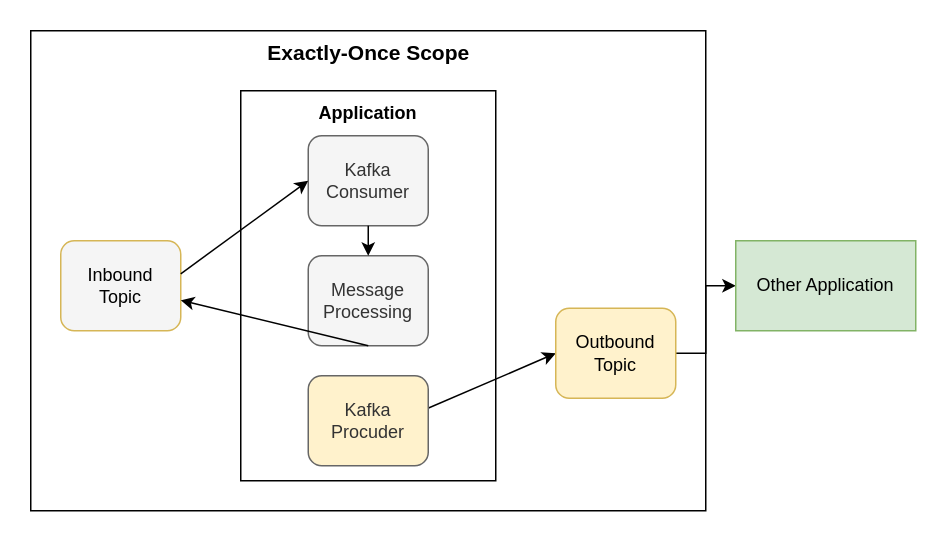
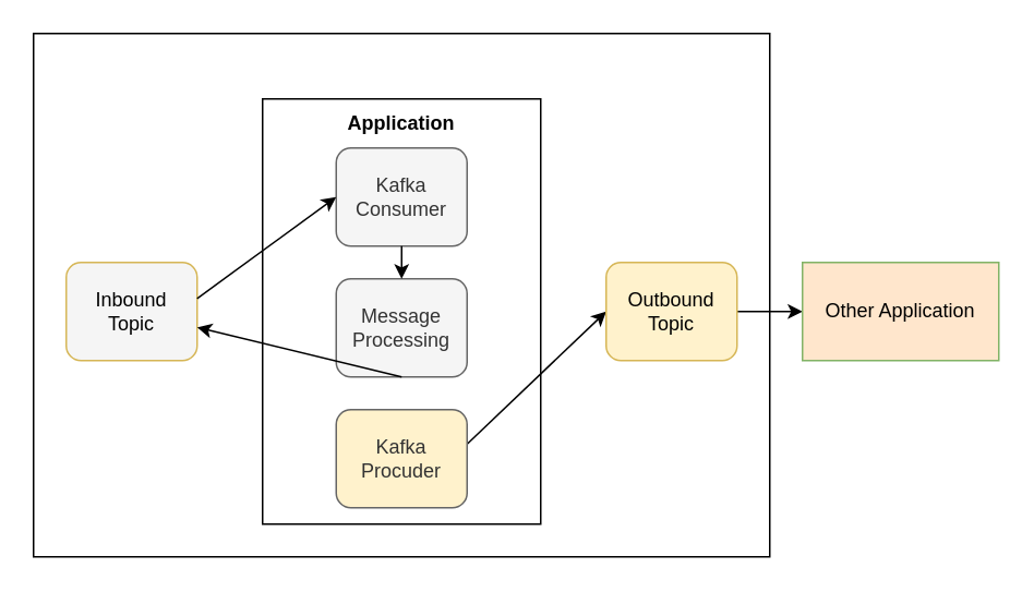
  <mxCell id="0" />
  <mxCell id="1" parent="0" />
  <mxCell id="2" value="" style="rounded=0;whiteSpace=wrap;html=1;fillColor=none;" parent="1" vertex="1"><mxGeometry x="20" y="20" width="450" height="320" as="geometry" /></mxCell>
  <mxCell id="3" value="Inbound &lt;br&gt;Topic" style="rounded=1;whiteSpace=wrap;html=1;fillColor=#f5f5f5;strokeColor=#d6b656;" parent="1" vertex="1"><mxGeometry x="40" y="160" width="80" height="60" as="geometry" /></mxCell>
  <mxCell id="4" value="" style="rounded=0;whiteSpace=wrap;html=1;" parent="1" vertex="1"><mxGeometry x="160" y="60" width="170" height="260" as="geometry" /></mxCell>
  <mxCell id="5" value="Kafka Consumer" style="rounded=1;whiteSpace=wrap;html=1;fillColor=#f5f5f5;fontColor=#333333;strokeColor=#666666;" parent="1" vertex="1"><mxGeometry x="205" y="90" width="80" height="60" as="geometry" /></mxCell>
  <mxCell id="6" value="Message Processing" style="rounded=1;whiteSpace=wrap;html=1;fillColor=#f5f5f5;fontColor=#333333;strokeColor=#666666;" parent="1" vertex="1"><mxGeometry x="205" y="170" width="80" height="60" as="geometry" /></mxCell>
  <mxCell id="7" style="rounded=0;orthogonalLoop=1;jettySize=auto;html=1;entryX=0;entryY=0.5;entryDx=0;entryDy=0;exitX=0.988;exitY=0.367;exitDx=0;exitDy=0;exitPerimeter=0;" parent="1" source="8" target="13" edge="1"><mxGeometry relative="1" as="geometry" /></mxCell>
  <mxCell id="8" value="Kafka Procuder" style="rounded=1;whiteSpace=wrap;html=1;fillColor=#fff2cc;fontColor=#333333;strokeColor=#666666;" parent="1" vertex="1"><mxGeometry x="205" y="250" width="80" height="60" as="geometry" /></mxCell>
  <mxCell id="9" value="&lt;b&gt;Application&lt;/b&gt;" style="text;html=1;align=center;verticalAlign=middle;whiteSpace=wrap;rounded=0;" parent="1" vertex="1"><mxGeometry x="215" y="60" width="60" height="30" as="geometry" /></mxCell>
  <mxCell id="10" value="" style="endArrow=classic;html=1;rounded=0;exitX=0.5;exitY=1;exitDx=0;exitDy=0;entryX=0.5;entryY=0;entryDx=0;entryDy=0;" parent="1" source="5" target="6" edge="1"><mxGeometry width="50" height="50" relative="1" as="geometry"><mxPoint x="150" y="360" as="sourcePoint" /><mxPoint x="200" y="310" as="targetPoint" /></mxGeometry></mxCell>
  <mxCell id="11" value="" style="endArrow=classic;html=1;rounded=0;exitX=0.5;exitY=1;exitDx=0;exitDy=0;" parent="1" source="6" target="3" edge="1"><mxGeometry width="50" height="50" relative="1" as="geometry"><mxPoint x="150" y="360" as="sourcePoint" /><mxPoint x="200" y="310" as="targetPoint" /></mxGeometry></mxCell>
  <mxCell id="12" style="edgeStyle=orthogonalEdgeStyle;rounded=0;orthogonalLoop=1;jettySize=auto;html=1;entryX=0;entryY=0.5;entryDx=0;entryDy=0;" parent="1" source="13" target="14" edge="1"><mxGeometry relative="1" as="geometry" /></mxCell>
- <mxCell id="13" value="Outbound Topic" style="rounded=1;whiteSpace=wrap;html=1;fillColor=#fff2cc;strokeColor=#d6b656;" parent="1" vertex="1"><mxGeometry x="370" y="205" width="80" height="60" as="geometry" /></mxCell>
- <mxCell id="14" value="Other Application" style="rounded=0;whiteSpace=wrap;html=1;fillColor=#d5e8d4;strokeColor=#82b366;" parent="1" vertex="1"><mxGeometry x="490" y="160" width="120" height="60" as="geometry" /></mxCell>
+ <mxCell id="13" value="Outbound Topic" style="rounded=1;whiteSpace=wrap;html=1;fillColor=#fff2cc;strokeColor=#d6b656;" parent="1" vertex="1"><mxGeometry x="370" y="160" width="80" height="60" as="geometry" /></mxCell>
+ <mxCell id="14" value="Other Application" style="rounded=0;whiteSpace=wrap;html=1;fillColor=#ffe6cc;strokeColor=#82b366;" parent="1" vertex="1"><mxGeometry x="490" y="160" width="120" height="60" as="geometry" /></mxCell>
  <mxCell id="15" style="rounded=0;orthogonalLoop=1;jettySize=auto;html=1;entryX=0;entryY=0.5;entryDx=0;entryDy=0;exitX=1;exitY=0.367;exitDx=0;exitDy=0;exitPerimeter=0;" parent="1" source="3" target="5" edge="1"><mxGeometry relative="1" as="geometry" /></mxCell>
- <mxCell id="16" value="&lt;b&gt;&lt;font style=&quot;font-size: 14px;&quot;&gt;Exactly-Once Scope&lt;/font&gt;&lt;/b&gt;" style="text;html=1;align=center;verticalAlign=middle;whiteSpace=wrap;rounded=0;" parent="1" vertex="1"><mxGeometry x="172.5" y="20" width="145" height="30" as="geometry" /></mxCell>
